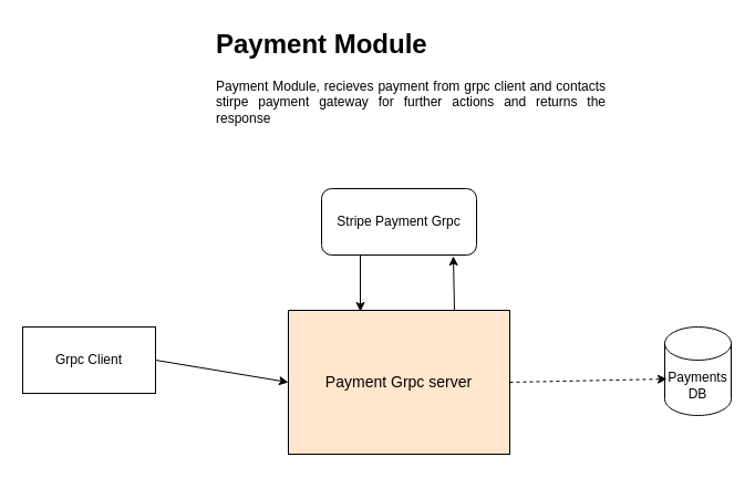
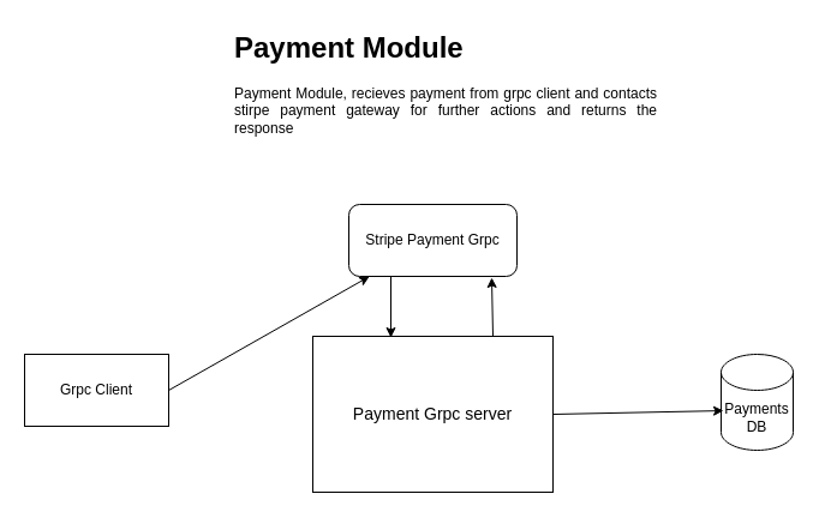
  <mxCell id="0" />
  <mxCell id="1" parent="0" />
  <mxCell id="2" value="Payments DB" style="shape=cylinder3;whiteSpace=wrap;html=1;boundedLbl=1;backgroundOutline=1;size=15;" vertex="1" parent="1"><mxGeometry x="600" y="295" width="60" height="80" as="geometry" /></mxCell>
- <mxCell id="3" style="edgeStyle=none;html=1;exitX=1;exitY=0.5;exitDx=0;exitDy=0;entryX=0.033;entryY=0.588;entryDx=0;entryDy=0;entryPerimeter=0;dashed=1;" edge="1" parent="1" source="5" target="2"><mxGeometry relative="1" as="geometry" /></mxCell>
+ <mxCell id="3" style="edgeStyle=none;html=1;exitX=1;exitY=0.5;exitDx=0;exitDy=0;entryX=0.033;entryY=0.588;entryDx=0;entryDy=0;entryPerimeter=0;" edge="1" parent="1" source="5" target="2"><mxGeometry relative="1" as="geometry" /></mxCell>
  <mxCell id="4" style="edgeStyle=none;html=1;exitX=0.75;exitY=0;exitDx=0;exitDy=0;entryX=0.85;entryY=1.017;entryDx=0;entryDy=0;entryPerimeter=0;" edge="1" parent="1" source="5" target="10"><mxGeometry relative="1" as="geometry" /></mxCell>
- <mxCell id="5" value="&lt;font style=&quot;font-size: 14px&quot;&gt;Payment Grpc server&lt;/font&gt;" style="rounded=0;whiteSpace=wrap;html=1;fillColor=#ffe6cc;" vertex="1" parent="1"><mxGeometry x="260" y="280" width="200" height="130" as="geometry" /></mxCell>
- <mxCell id="6" style="edgeStyle=none;html=1;exitX=1;exitY=0.5;exitDx=0;exitDy=0;entryX=0;entryY=0.5;entryDx=0;entryDy=0;" edge="1" parent="1" source="7" target="5"><mxGeometry relative="1" as="geometry" /></mxCell>
+ <mxCell id="5" value="&lt;font style=&quot;font-size: 14px&quot;&gt;Payment Grpc server&lt;/font&gt;" style="rounded=0;whiteSpace=wrap;html=1;" vertex="1" parent="1"><mxGeometry x="260" y="280" width="200" height="130" as="geometry" /></mxCell>
+ <mxCell id="6" style="edgeStyle=none;html=1;exitX=1;exitY=0.5;exitDx=0;exitDy=0;" edge="1" parent="1" source="7" target="10"><mxGeometry relative="1" as="geometry" /></mxCell>
  <mxCell id="7" value="Grpc Client" style="rounded=0;whiteSpace=wrap;html=1;" vertex="1" parent="1"><mxGeometry x="20" y="295" width="120" height="60" as="geometry" /></mxCell>
  <mxCell id="8" value="&lt;h1 style=&quot;text-align: justify&quot;&gt;Payment Module&lt;/h1&gt;&lt;div style=&quot;text-align: justify&quot;&gt;Payment Module, recieves payment from grpc client and contacts stirpe payment gateway for further actions and returns the response&lt;/div&gt;" style="text;html=1;strokeColor=none;fillColor=none;spacing=5;spacingTop=-20;whiteSpace=wrap;overflow=hidden;rounded=0;" vertex="1" parent="1"><mxGeometry x="190" y="20" width="360" height="130" as="geometry" /></mxCell>
  <mxCell id="9" style="edgeStyle=none;html=1;exitX=0.25;exitY=1;exitDx=0;exitDy=0;entryX=0.325;entryY=0.008;entryDx=0;entryDy=0;entryPerimeter=0;" edge="1" parent="1" source="10" target="5"><mxGeometry relative="1" as="geometry" /></mxCell>
  <mxCell id="10" value="Stripe Payment Grpc" style="rounded=1;whiteSpace=wrap;html=1;" vertex="1" parent="1"><mxGeometry x="290" y="170" width="140" height="60" as="geometry" /></mxCell>
